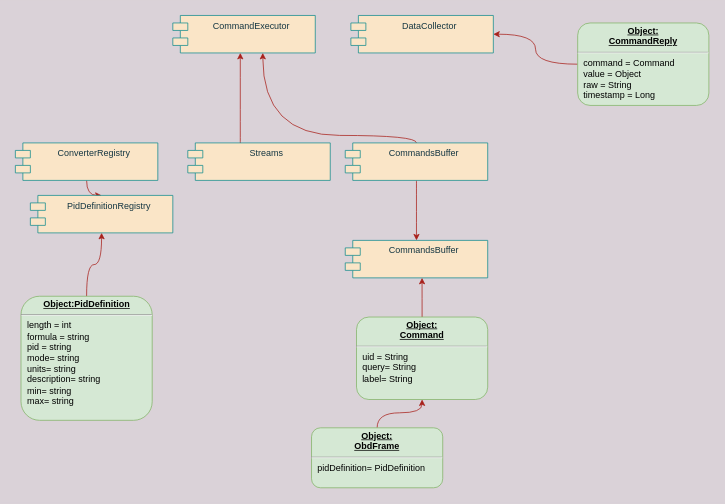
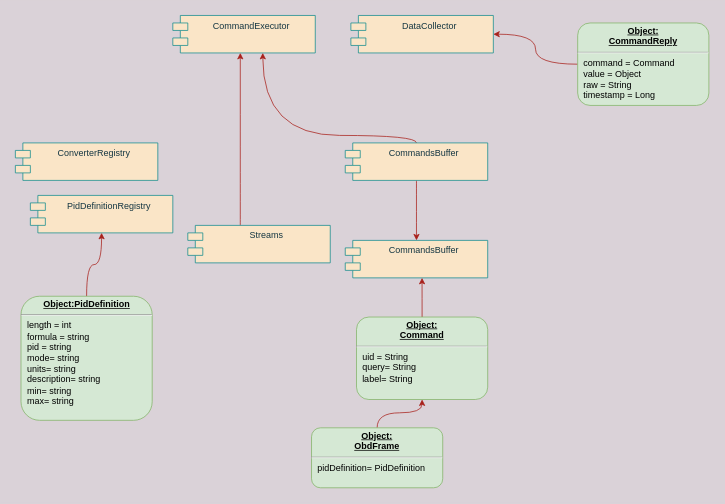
  <mxCell id="0" />
  <mxCell id="1" parent="0" />
  <mxCell id="2" value="CommandExecutor" style="shape=module;align=left;spacingLeft=20;align=center;verticalAlign=top;fillColor=#FAE5C7;strokeColor=#0F8B8D;fontColor=#143642;rounded=1;" vertex="1" parent="1"><mxGeometry x="230" y="20" width="190" height="50" as="geometry" /></mxCell>
- <mxCell id="3" style="edgeStyle=orthogonalEdgeStyle;orthogonalLoop=1;jettySize=auto;html=1;strokeColor=#A8201A;fontColor=#143642;labelBackgroundColor=#DAD2D8;curved=1;" edge="1" parent="1" source="4" target="11"><mxGeometry relative="1" as="geometry" /></mxCell>
  <mxCell id="4" value="ConverterRegistry" style="shape=module;align=left;spacingLeft=20;align=center;verticalAlign=top;fillColor=#FAE5C7;strokeColor=#0F8B8D;fontColor=#143642;rounded=1;" vertex="1" parent="1"><mxGeometry x="20" y="190" width="190" height="50" as="geometry" /></mxCell>
  <mxCell id="5" style="edgeStyle=orthogonalEdgeStyle;orthogonalLoop=1;jettySize=auto;html=1;strokeColor=#A8201A;fontColor=#143642;labelBackgroundColor=#DAD2D8;curved=1;" edge="1" parent="1" source="6"><mxGeometry relative="1" as="geometry"><mxPoint x="320" y="70" as="targetPoint" /><Array as="points"><mxPoint x="320" y="70" /></Array></mxGeometry></mxCell>
- <mxCell id="6" value="Streams" style="shape=module;align=left;spacingLeft=20;align=center;verticalAlign=top;fillColor=#FAE5C7;strokeColor=#0F8B8D;fontColor=#143642;rounded=1;" vertex="1" parent="1"><mxGeometry x="250" y="190" width="190" height="50" as="geometry" /></mxCell>
+ <mxCell id="6" value="Streams" style="shape=module;align=left;spacingLeft=20;align=center;verticalAlign=top;fillColor=#FAE5C7;strokeColor=#0F8B8D;fontColor=#143642;rounded=1;" vertex="1" parent="1"><mxGeometry x="250" y="300" width="190" height="50" as="geometry" /></mxCell>
  <mxCell id="7" style="edgeStyle=orthogonalEdgeStyle;orthogonalLoop=1;jettySize=auto;html=1;strokeColor=#A8201A;fontColor=#143642;labelBackgroundColor=#DAD2D8;curved=1;" edge="1" parent="1" source="9" target="2"><mxGeometry relative="1" as="geometry"><Array as="points"><mxPoint x="555" y="180" /><mxPoint x="350" y="180" /></Array></mxGeometry></mxCell>
  <mxCell id="8" value="" style="edgeStyle=orthogonalEdgeStyle;orthogonalLoop=1;jettySize=auto;html=1;strokeColor=#A8201A;fontColor=#143642;labelBackgroundColor=#DAD2D8;curved=1;" edge="1" parent="1" source="9" target="14"><mxGeometry relative="1" as="geometry" /></mxCell>
  <mxCell id="9" value="CommandsBuffer" style="shape=module;align=left;spacingLeft=20;align=center;verticalAlign=top;fillColor=#FAE5C7;strokeColor=#0F8B8D;fontColor=#143642;rounded=1;" vertex="1" parent="1"><mxGeometry x="460" y="190" width="190" height="50" as="geometry" /></mxCell>
  <mxCell id="10" value="DataCollector" style="shape=module;align=left;spacingLeft=20;align=center;verticalAlign=top;fillColor=#FAE5C7;strokeColor=#0F8B8D;fontColor=#143642;rounded=1;" vertex="1" parent="1"><mxGeometry x="467.5" y="20" width="190" height="50" as="geometry" /></mxCell>
  <mxCell id="11" value="PidDefinitionRegistry" style="shape=module;align=left;spacingLeft=20;align=center;verticalAlign=top;fillColor=#FAE5C7;strokeColor=#0F8B8D;fontColor=#143642;rounded=1;" vertex="1" parent="1"><mxGeometry x="40" y="260" width="190" height="50" as="geometry" /></mxCell>
  <mxCell id="12" style="edgeStyle=orthogonalEdgeStyle;orthogonalLoop=1;jettySize=auto;html=1;entryX=0.5;entryY=1;entryDx=0;entryDy=0;strokeColor=#A8201A;fontColor=#143642;labelBackgroundColor=#DAD2D8;curved=1;" edge="1" parent="1" source="13" target="11"><mxGeometry relative="1" as="geometry" /></mxCell>
  <mxCell id="13" value="&lt;p style=&quot;margin: 0px ; margin-top: 4px ; text-align: center ; text-decoration: underline&quot;&gt;&lt;b&gt;Object:PidDefinition&lt;/b&gt;&lt;/p&gt;&lt;hr&gt;&lt;p style=&quot;margin: 0px ; margin-left: 8px&quot;&gt;length = int&lt;br&gt;formula = string&lt;br&gt;pid = string&lt;/p&gt;&lt;p style=&quot;margin: 0px 0px 0px 8px&quot;&gt;mode= string&lt;/p&gt;&lt;p style=&quot;margin: 0px 0px 0px 8px&quot;&gt;units= string&lt;/p&gt;&lt;p style=&quot;margin: 0px 0px 0px 8px&quot;&gt;description= string&lt;/p&gt;&lt;p style=&quot;margin: 0px 0px 0px 8px&quot;&gt;min= string&lt;/p&gt;&lt;p style=&quot;margin: 0px 0px 0px 8px&quot;&gt;max= string&lt;/p&gt;&lt;p style=&quot;margin: 0px 0px 0px 8px&quot;&gt;&lt;br&gt;&lt;/p&gt;&lt;p style=&quot;margin: 0px 0px 0px 8px&quot;&gt;&lt;br&gt;&lt;/p&gt;" style="verticalAlign=top;align=left;overflow=fill;fontSize=12;fontFamily=Helvetica;html=1;fillColor=#d5e8d4;strokeColor=#82b366;rounded=1;" vertex="1" parent="1"><mxGeometry x="27.5" y="394.5" width="175" height="165.5" as="geometry" /></mxCell>
  <mxCell id="14" value="CommandsBuffer" style="shape=module;align=left;spacingLeft=20;align=center;verticalAlign=top;fillColor=#FAE5C7;strokeColor=#0F8B8D;fontColor=#143642;rounded=1;" vertex="1" parent="1"><mxGeometry x="460" y="320" width="190" height="50" as="geometry" /></mxCell>
  <mxCell id="15" style="edgeStyle=orthogonalEdgeStyle;orthogonalLoop=1;jettySize=auto;html=1;entryX=0.5;entryY=1;entryDx=0;entryDy=0;strokeColor=#A8201A;fontColor=#143642;labelBackgroundColor=#DAD2D8;curved=1;" edge="1" parent="1" source="16" target="18"><mxGeometry relative="1" as="geometry" /></mxCell>
  <mxCell id="16" value="&lt;p style=&quot;margin: 0px ; margin-top: 4px ; text-align: center ; text-decoration: underline&quot;&gt;&lt;b&gt;Object:&lt;/b&gt;&lt;/p&gt;&lt;div style=&quot;text-align: center&quot;&gt;&lt;span&gt;&lt;b&gt;&lt;u&gt;ObdFrame&lt;/u&gt;&lt;/b&gt;&lt;/span&gt;&lt;/div&gt;&lt;hr&gt;&lt;p style=&quot;margin: 0px ; margin-left: 8px&quot;&gt;pidDefinition= PidDefinition&lt;br&gt;&lt;/p&gt;" style="verticalAlign=top;align=left;overflow=fill;fontSize=12;fontFamily=Helvetica;html=1;fillColor=#d5e8d4;strokeColor=#82b366;rounded=1;" vertex="1" parent="1"><mxGeometry x="415" y="570" width="175" height="80" as="geometry" /></mxCell>
  <mxCell id="17" style="edgeStyle=orthogonalEdgeStyle;orthogonalLoop=1;jettySize=auto;html=1;entryX=0.539;entryY=1;entryDx=0;entryDy=0;entryPerimeter=0;strokeColor=#A8201A;fontColor=#143642;labelBackgroundColor=#DAD2D8;curved=1;" edge="1" parent="1" source="18" target="14"><mxGeometry relative="1" as="geometry" /></mxCell>
  <mxCell id="18" value="&lt;p style=&quot;margin: 0px ; margin-top: 4px ; text-align: center ; text-decoration: underline&quot;&gt;&lt;b&gt;Object:&lt;/b&gt;&lt;/p&gt;&lt;div style=&quot;text-align: center&quot;&gt;&lt;b&gt;&lt;u&gt;Command&lt;/u&gt;&lt;/b&gt;&lt;br&gt;&lt;/div&gt;&lt;hr&gt;&lt;p style=&quot;margin: 0px ; margin-left: 8px&quot;&gt;uid = String&lt;/p&gt;&lt;p style=&quot;margin: 0px ; margin-left: 8px&quot;&gt;query= String&lt;/p&gt;&lt;p style=&quot;margin: 0px ; margin-left: 8px&quot;&gt;label= String&lt;/p&gt;&lt;p style=&quot;margin: 0px 0px 0px 8px&quot;&gt;&lt;br&gt;&lt;/p&gt;&lt;p style=&quot;margin: 0px 0px 0px 8px&quot;&gt;&lt;br&gt;&lt;/p&gt;" style="verticalAlign=top;align=left;overflow=fill;fontSize=12;fontFamily=Helvetica;html=1;fillColor=#d5e8d4;strokeColor=#82b366;rounded=1;" vertex="1" parent="1"><mxGeometry x="475" y="422.25" width="175" height="110" as="geometry" /></mxCell>
  <mxCell id="19" style="edgeStyle=orthogonalEdgeStyle;orthogonalLoop=1;jettySize=auto;html=1;entryX=1;entryY=0.5;entryDx=0;entryDy=0;strokeColor=#A8201A;fillColor=#FAE5C7;fontColor=#143642;labelBackgroundColor=#DAD2D8;curved=1;" edge="1" parent="1" source="20" target="10"><mxGeometry relative="1" as="geometry" /></mxCell>
  <mxCell id="20" value="&lt;p style=&quot;margin: 0px ; margin-top: 4px ; text-align: center ; text-decoration: underline&quot;&gt;&lt;b&gt;Object:&lt;/b&gt;&lt;/p&gt;&lt;div style=&quot;text-align: center&quot;&gt;&lt;b&gt;&lt;u&gt;CommandReply&lt;/u&gt;&lt;/b&gt;&lt;br&gt;&lt;/div&gt;&lt;hr&gt;&lt;p style=&quot;margin: 0px ; margin-left: 8px&quot;&gt;command = Command&lt;/p&gt;&lt;p style=&quot;margin: 0px ; margin-left: 8px&quot;&gt;value = Object&lt;/p&gt;&lt;p style=&quot;margin: 0px ; margin-left: 8px&quot;&gt;raw = String&lt;/p&gt;&lt;p style=&quot;margin: 0px ; margin-left: 8px&quot;&gt;timestamp = Long&lt;br&gt;&lt;/p&gt;&lt;p style=&quot;margin: 0px 0px 0px 8px&quot;&gt;&lt;br&gt;&lt;/p&gt;&lt;p style=&quot;margin: 0px 0px 0px 8px&quot;&gt;&lt;br&gt;&lt;/p&gt;" style="verticalAlign=top;align=left;overflow=fill;fontSize=12;fontFamily=Helvetica;html=1;fillColor=#d5e8d4;strokeColor=#82b366;rounded=1;" vertex="1" parent="1"><mxGeometry x="770" y="30" width="175" height="110" as="geometry" /></mxCell>
